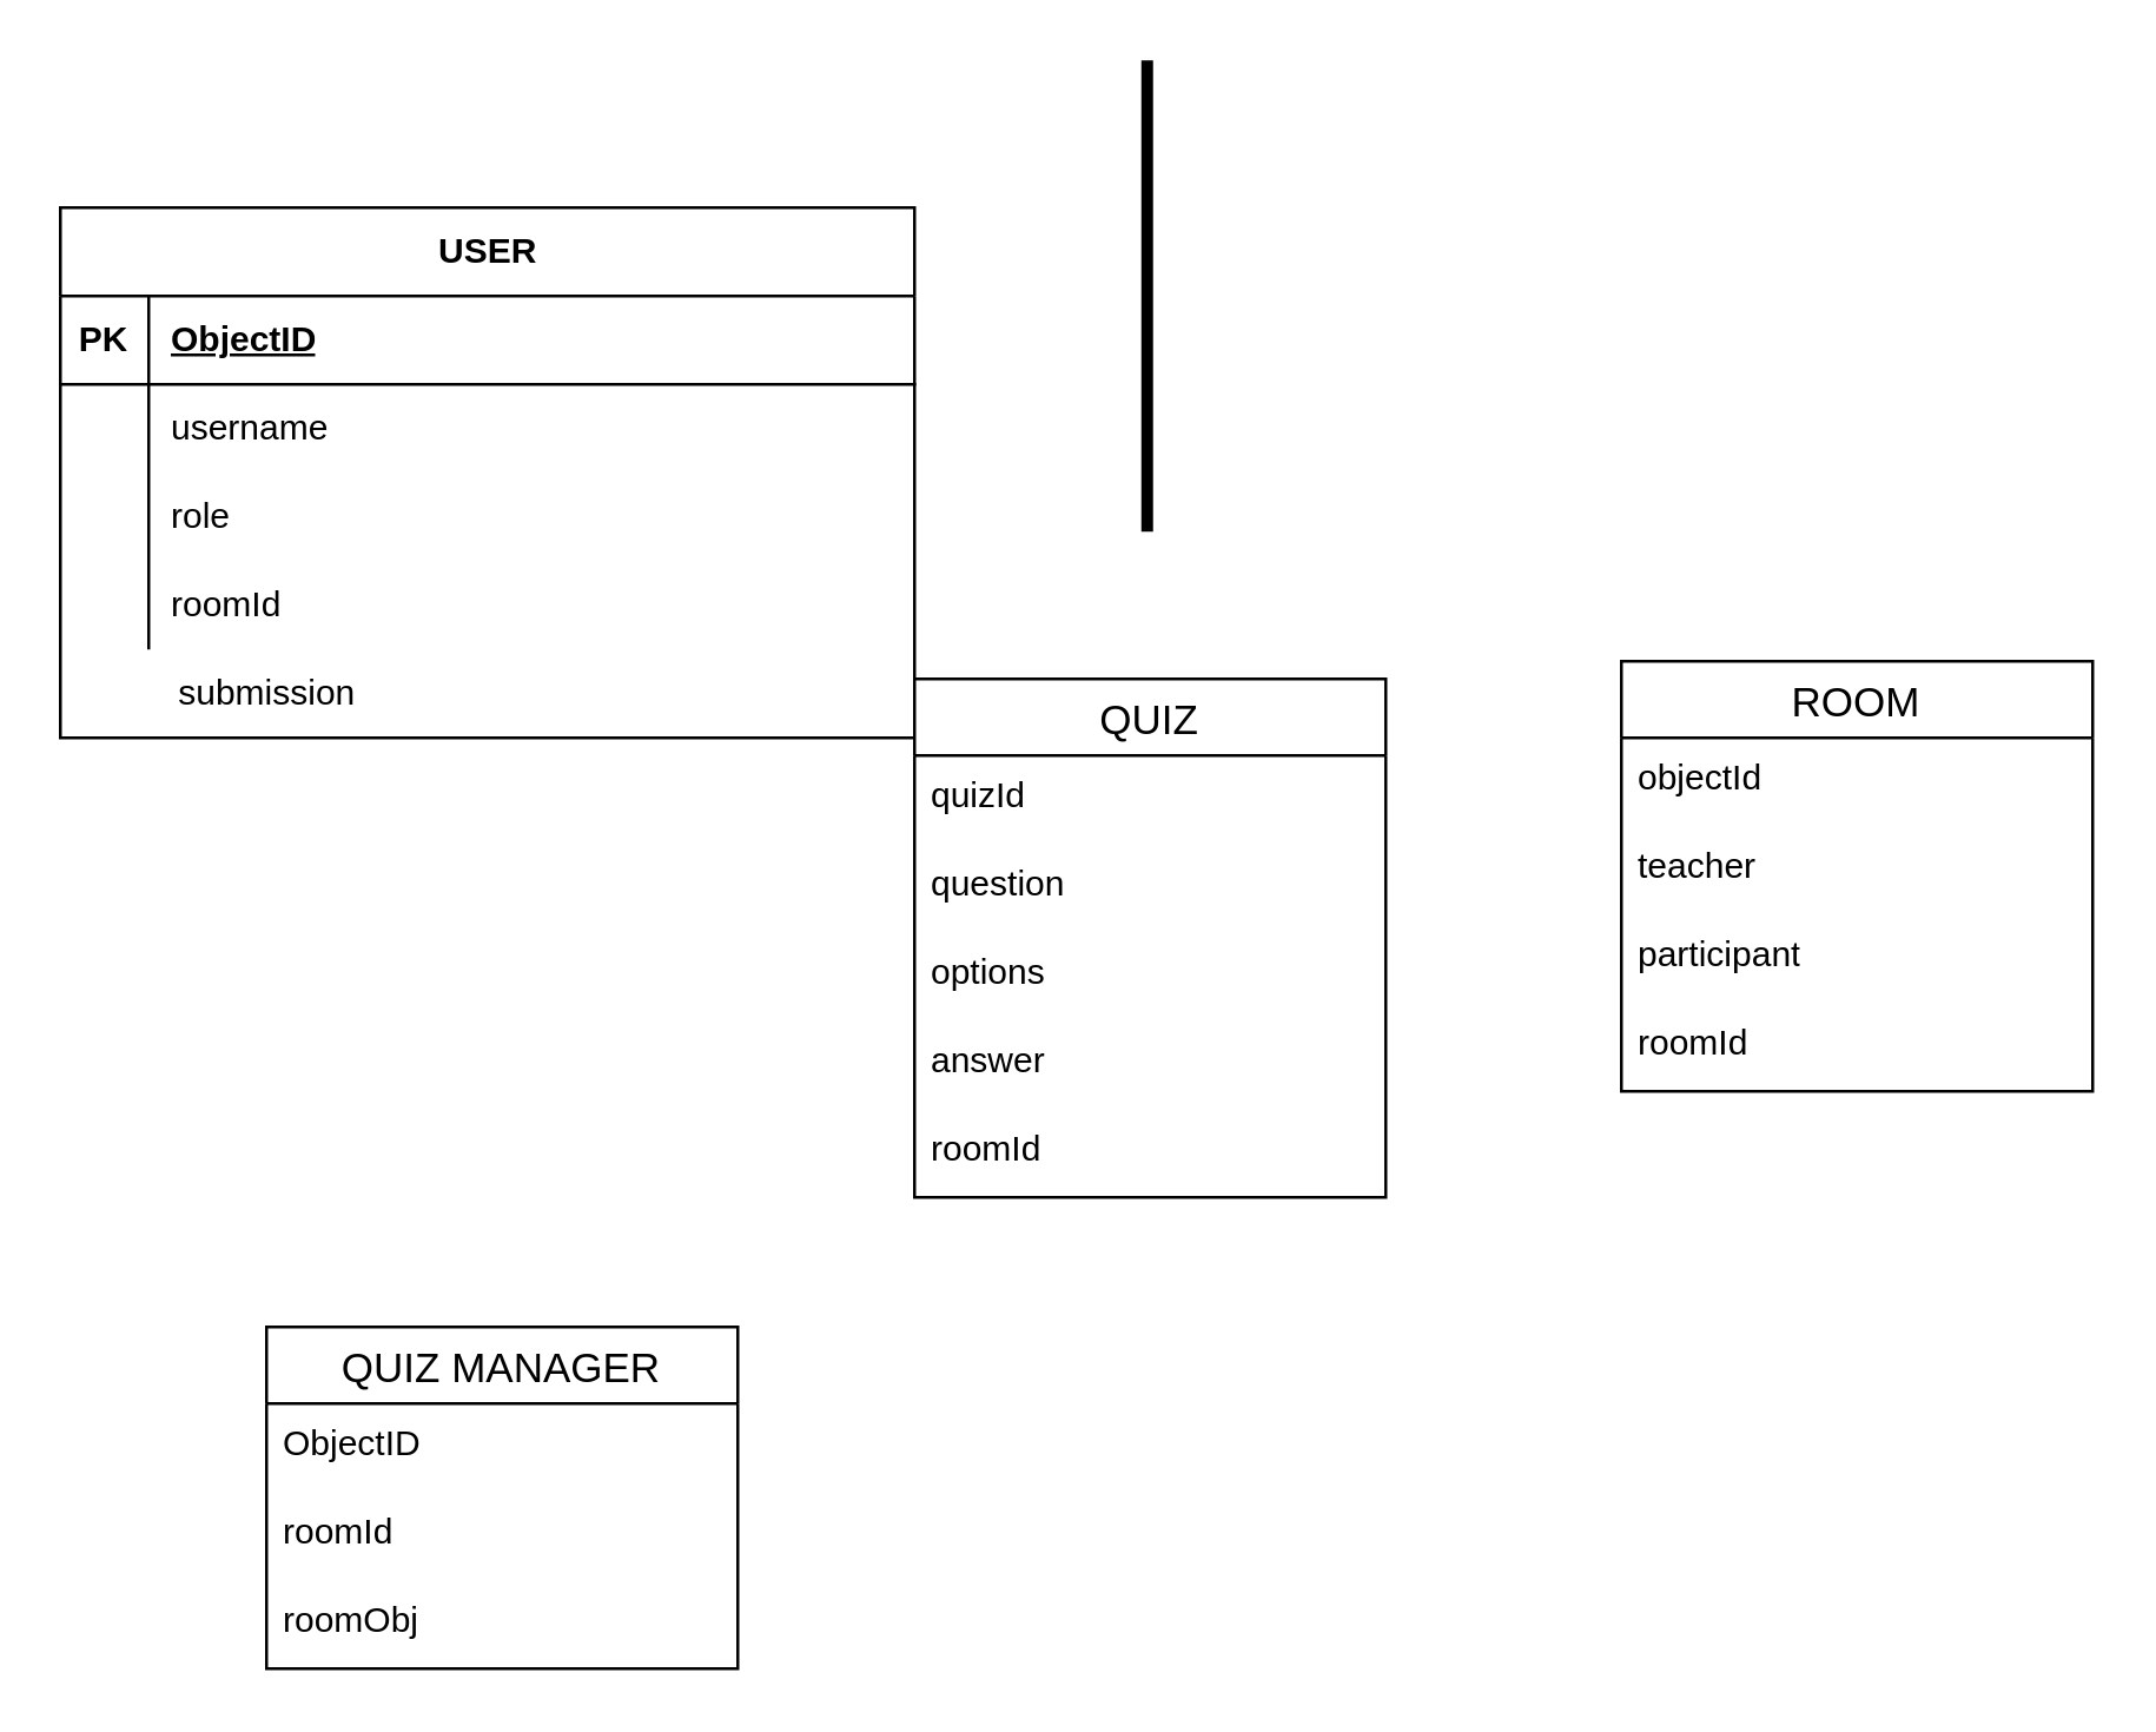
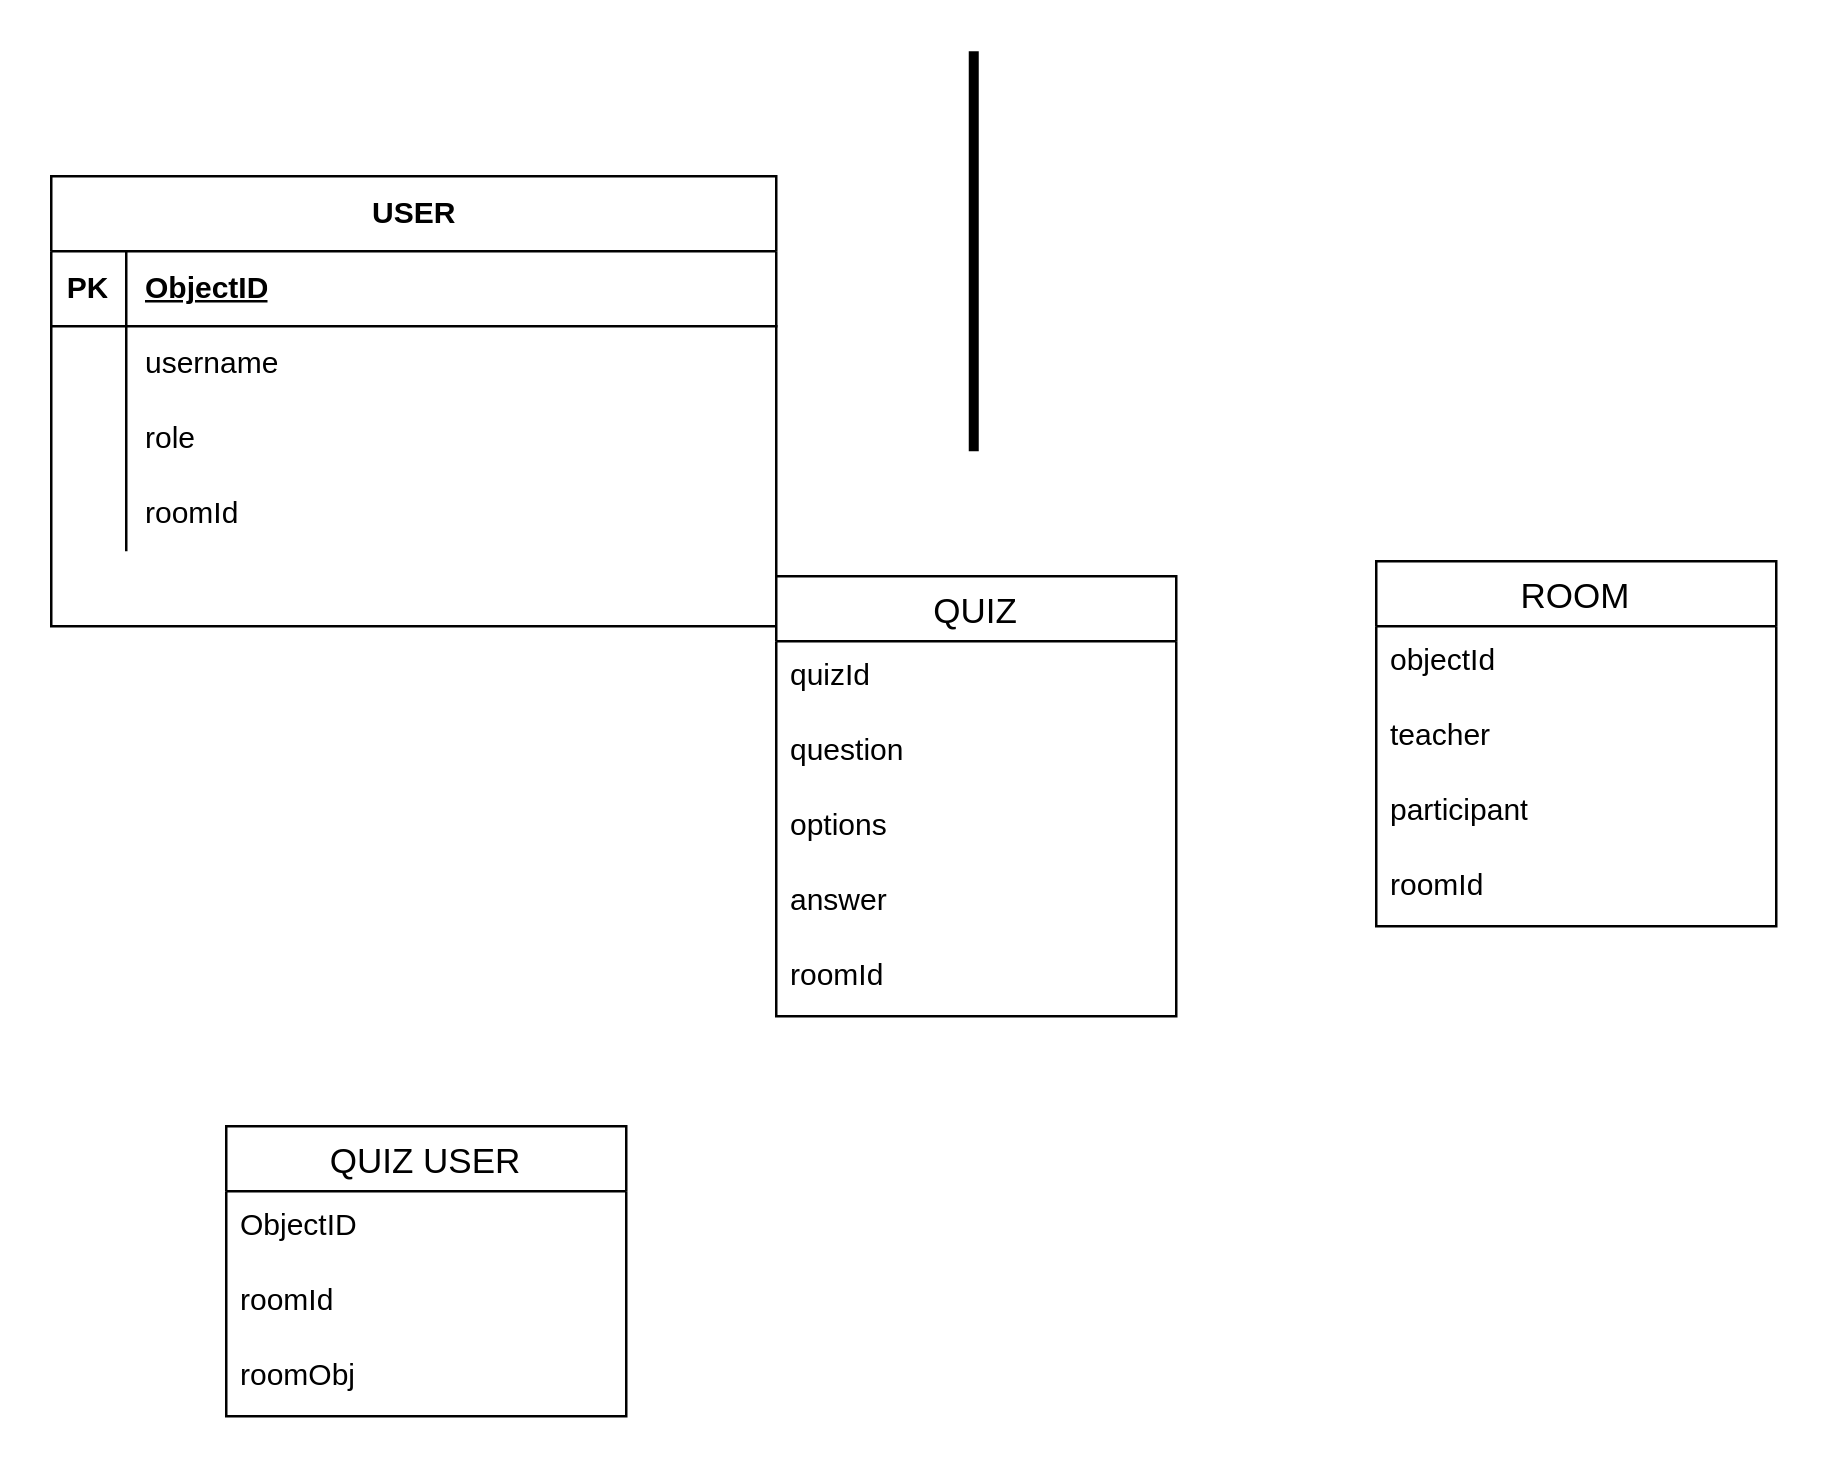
  <mxCell id="0" />
  <mxCell id="1" parent="0" />
  <mxCell id="2" value="USER" style="shape=table;startSize=30;container=1;collapsible=1;childLayout=tableLayout;fixedRows=1;rowLines=0;fontStyle=1;align=center;resizeLast=1;html=1;swimlaneLine=1;shadow=0;strokeColor=default;" vertex="1" parent="1"><mxGeometry x="20" y="70" width="290" height="180.0" as="geometry" /></mxCell>
  <mxCell id="3" value="" style="shape=tableRow;horizontal=0;startSize=0;swimlaneHead=0;swimlaneBody=0;fillColor=none;collapsible=0;dropTarget=0;points=[[0,0.5],[1,0.5]];portConstraint=eastwest;top=0;left=0;right=0;bottom=1;swimlaneLine=1;shadow=0;strokeColor=default;" vertex="1" parent="2"><mxGeometry y="30" width="290" height="30" as="geometry" /></mxCell>
  <mxCell id="4" value="PK" style="shape=partialRectangle;connectable=0;fillColor=none;top=0;left=0;bottom=0;right=0;fontStyle=1;overflow=hidden;whiteSpace=wrap;html=1;swimlaneLine=1;shadow=0;strokeColor=default;" vertex="1" parent="3"><mxGeometry width="30" height="30" as="geometry"><mxRectangle width="30" height="30" as="alternateBounds" /></mxGeometry></mxCell>
  <mxCell id="5" value="ObjectID" style="shape=partialRectangle;connectable=0;fillColor=none;top=0;left=0;bottom=0;right=0;align=left;spacingLeft=6;fontStyle=5;overflow=hidden;whiteSpace=wrap;html=1;swimlaneLine=1;shadow=0;strokeColor=default;" vertex="1" parent="3"><mxGeometry x="30" width="260" height="30" as="geometry"><mxRectangle width="260" height="30" as="alternateBounds" /></mxGeometry></mxCell>
  <mxCell id="6" value="" style="shape=tableRow;horizontal=0;startSize=0;swimlaneHead=0;swimlaneBody=0;fillColor=none;collapsible=0;dropTarget=0;points=[[0,0.5],[1,0.5]];portConstraint=eastwest;top=0;left=0;right=0;bottom=0;swimlaneLine=1;shadow=0;strokeColor=default;" vertex="1" parent="2"><mxGeometry y="60" width="290" height="30" as="geometry" /></mxCell>
  <mxCell id="7" value="" style="shape=partialRectangle;connectable=0;fillColor=none;top=0;left=0;bottom=0;right=0;editable=1;overflow=hidden;whiteSpace=wrap;html=1;swimlaneLine=1;shadow=0;strokeColor=default;" vertex="1" parent="6"><mxGeometry width="30" height="30" as="geometry"><mxRectangle width="30" height="30" as="alternateBounds" /></mxGeometry></mxCell>
  <mxCell id="8" value="username" style="shape=partialRectangle;connectable=0;fillColor=none;top=0;left=0;bottom=0;right=0;align=left;spacingLeft=6;overflow=hidden;whiteSpace=wrap;html=1;swimlaneLine=1;shadow=0;strokeColor=default;" vertex="1" parent="6"><mxGeometry x="30" width="260" height="30" as="geometry"><mxRectangle width="260" height="30" as="alternateBounds" /></mxGeometry></mxCell>
  <mxCell id="9" value="" style="shape=tableRow;horizontal=0;startSize=0;swimlaneHead=0;swimlaneBody=0;fillColor=none;collapsible=0;dropTarget=0;points=[[0,0.5],[1,0.5]];portConstraint=eastwest;top=0;left=0;right=0;bottom=0;swimlaneLine=1;shadow=0;strokeColor=default;" vertex="1" parent="2"><mxGeometry y="90" width="290" height="30" as="geometry" /></mxCell>
  <mxCell id="10" value="" style="shape=partialRectangle;connectable=0;fillColor=none;top=0;left=0;bottom=0;right=0;editable=1;overflow=hidden;whiteSpace=wrap;html=1;swimlaneLine=1;shadow=0;strokeColor=default;" vertex="1" parent="9"><mxGeometry width="30" height="30" as="geometry"><mxRectangle width="30" height="30" as="alternateBounds" /></mxGeometry></mxCell>
  <mxCell id="11" value="role" style="shape=partialRectangle;connectable=0;fillColor=none;top=0;left=0;bottom=0;right=0;align=left;spacingLeft=6;overflow=hidden;whiteSpace=wrap;html=1;swimlaneLine=1;shadow=0;strokeColor=default;" vertex="1" parent="9"><mxGeometry x="30" width="260" height="30" as="geometry"><mxRectangle width="260" height="30" as="alternateBounds" /></mxGeometry></mxCell>
  <mxCell id="12" value="" style="shape=tableRow;horizontal=0;startSize=0;swimlaneHead=0;swimlaneBody=0;fillColor=none;collapsible=0;dropTarget=0;points=[[0,0.5],[1,0.5]];portConstraint=eastwest;top=0;left=0;right=0;bottom=0;swimlaneLine=1;shadow=0;strokeColor=default;" vertex="1" parent="2"><mxGeometry y="120" width="290" height="30" as="geometry" /></mxCell>
  <mxCell id="13" value="" style="shape=partialRectangle;connectable=0;fillColor=none;top=0;left=0;bottom=0;right=0;editable=1;overflow=hidden;whiteSpace=wrap;html=1;swimlaneLine=1;shadow=0;strokeColor=default;" vertex="1" parent="12"><mxGeometry width="30" height="30" as="geometry"><mxRectangle width="30" height="30" as="alternateBounds" /></mxGeometry></mxCell>
  <mxCell id="14" value="roomId" style="shape=partialRectangle;connectable=0;fillColor=none;top=0;left=0;bottom=0;right=0;align=left;spacingLeft=6;overflow=hidden;whiteSpace=wrap;html=1;swimlaneLine=1;shadow=0;strokeColor=default;" vertex="1" parent="12"><mxGeometry x="30" width="260" height="30" as="geometry"><mxRectangle width="260" height="30" as="alternateBounds" /></mxGeometry></mxCell>
- <mxCell id="15" value="submission" style="text;html=1;align=center;verticalAlign=middle;resizable=0;points=[];fillColor=none;swimlaneLine=1;shadow=0;" vertex="1" parent="1"><mxGeometry x="50" y="220" width="80" height="30" as="geometry" /></mxCell>
  <mxCell id="16" value="QUIZ" style="swimlane;fontStyle=0;childLayout=stackLayout;horizontal=1;startSize=26;horizontalStack=0;resizeParent=1;resizeParentMax=0;resizeLast=0;collapsible=1;marginBottom=0;align=center;fontSize=14;" vertex="1" parent="1"><mxGeometry x="310" y="230" width="160" height="176" as="geometry" /></mxCell>
  <mxCell id="17" value="quizId" style="text;strokeColor=none;fillColor=none;spacingLeft=4;spacingRight=4;overflow=hidden;rotatable=0;points=[[0,0.5],[1,0.5]];portConstraint=eastwest;fontSize=12;whiteSpace=wrap;html=1;" vertex="1" parent="16"><mxGeometry y="26" width="160" height="30" as="geometry" /></mxCell>
  <mxCell id="18" value="question" style="text;strokeColor=none;fillColor=none;spacingLeft=4;spacingRight=4;overflow=hidden;rotatable=0;points=[[0,0.5],[1,0.5]];portConstraint=eastwest;fontSize=12;whiteSpace=wrap;html=1;" vertex="1" parent="16"><mxGeometry y="56" width="160" height="30" as="geometry" /></mxCell>
  <mxCell id="19" value="options" style="text;strokeColor=none;fillColor=none;spacingLeft=4;spacingRight=4;overflow=hidden;rotatable=0;points=[[0,0.5],[1,0.5]];portConstraint=eastwest;fontSize=12;whiteSpace=wrap;html=1;" vertex="1" parent="16"><mxGeometry y="86" width="160" height="30" as="geometry" /></mxCell>
  <mxCell id="20" value="answer" style="text;strokeColor=none;fillColor=none;spacingLeft=4;spacingRight=4;overflow=hidden;rotatable=0;points=[[0,0.5],[1,0.5]];portConstraint=eastwest;fontSize=12;whiteSpace=wrap;html=1;" vertex="1" parent="16"><mxGeometry y="116" width="160" height="30" as="geometry" /></mxCell>
  <mxCell id="21" value="roomId" style="text;strokeColor=none;fillColor=none;spacingLeft=4;spacingRight=4;overflow=hidden;rotatable=0;points=[[0,0.5],[1,0.5]];portConstraint=eastwest;fontSize=12;whiteSpace=wrap;html=1;" vertex="1" parent="16"><mxGeometry y="146" width="160" height="30" as="geometry" /></mxCell>
  <mxCell id="22" value="ROOM" style="swimlane;fontStyle=0;childLayout=stackLayout;horizontal=1;startSize=26;horizontalStack=0;resizeParent=1;resizeParentMax=0;resizeLast=0;collapsible=1;marginBottom=0;align=center;fontSize=14;" vertex="1" parent="1"><mxGeometry x="550" y="224" width="160" height="146" as="geometry" /></mxCell>
  <mxCell id="23" value="objectId" style="text;strokeColor=none;fillColor=none;spacingLeft=4;spacingRight=4;overflow=hidden;rotatable=0;points=[[0,0.5],[1,0.5]];portConstraint=eastwest;fontSize=12;whiteSpace=wrap;html=1;" vertex="1" parent="22"><mxGeometry y="26" width="160" height="30" as="geometry" /></mxCell>
  <mxCell id="24" value="teacher" style="text;strokeColor=none;fillColor=none;spacingLeft=4;spacingRight=4;overflow=hidden;rotatable=0;points=[[0,0.5],[1,0.5]];portConstraint=eastwest;fontSize=12;whiteSpace=wrap;html=1;" vertex="1" parent="22"><mxGeometry y="56" width="160" height="30" as="geometry" /></mxCell>
  <mxCell id="25" value="participant" style="text;strokeColor=none;fillColor=none;spacingLeft=4;spacingRight=4;overflow=hidden;rotatable=0;points=[[0,0.5],[1,0.5]];portConstraint=eastwest;fontSize=12;whiteSpace=wrap;html=1;" vertex="1" parent="22"><mxGeometry y="86" width="160" height="30" as="geometry" /></mxCell>
  <mxCell id="26" value="roomId" style="text;strokeColor=none;fillColor=none;spacingLeft=4;spacingRight=4;overflow=hidden;rotatable=0;points=[[0,0.5],[1,0.5]];portConstraint=eastwest;fontSize=12;whiteSpace=wrap;html=1;" vertex="1" parent="22"><mxGeometry y="116" width="160" height="30" as="geometry" /></mxCell>
- <mxCell id="27" value="QUIZ MANAGER" style="swimlane;fontStyle=0;childLayout=stackLayout;horizontal=1;startSize=26;horizontalStack=0;resizeParent=1;resizeParentMax=0;resizeLast=0;collapsible=1;marginBottom=0;align=center;fontSize=14;" vertex="1" parent="1"><mxGeometry x="90" y="450" width="160" height="116" as="geometry" /></mxCell>
+ <mxCell id="27" value="QUIZ USER" style="swimlane;fontStyle=0;childLayout=stackLayout;horizontal=1;startSize=26;horizontalStack=0;resizeParent=1;resizeParentMax=0;resizeLast=0;collapsible=1;marginBottom=0;align=center;fontSize=14;" vertex="1" parent="1"><mxGeometry x="90" y="450" width="160" height="116" as="geometry" /></mxCell>
  <mxCell id="28" value="ObjectID" style="text;strokeColor=none;fillColor=none;spacingLeft=4;spacingRight=4;overflow=hidden;rotatable=0;points=[[0,0.5],[1,0.5]];portConstraint=eastwest;fontSize=12;whiteSpace=wrap;html=1;" vertex="1" parent="27"><mxGeometry y="26" width="160" height="30" as="geometry" /></mxCell>
  <mxCell id="29" value="roomId" style="text;strokeColor=none;fillColor=none;spacingLeft=4;spacingRight=4;overflow=hidden;rotatable=0;points=[[0,0.5],[1,0.5]];portConstraint=eastwest;fontSize=12;whiteSpace=wrap;html=1;" vertex="1" parent="27"><mxGeometry y="56" width="160" height="30" as="geometry" /></mxCell>
  <mxCell id="30" value="roomObj" style="text;strokeColor=none;fillColor=none;spacingLeft=4;spacingRight=4;overflow=hidden;rotatable=0;points=[[0,0.5],[1,0.5]];portConstraint=eastwest;fontSize=12;whiteSpace=wrap;html=1;" vertex="1" parent="27"><mxGeometry y="86" width="160" height="30" as="geometry" /></mxCell>
  <mxCell id="31" value="" style="line;strokeWidth=4;direction=south;html=1;perimeter=backbonePerimeter;points=[];outlineConnect=0;" vertex="1" parent="1"><mxGeometry x="384" width="10" height="160" as="geometry" y="20" /></mxCell>
